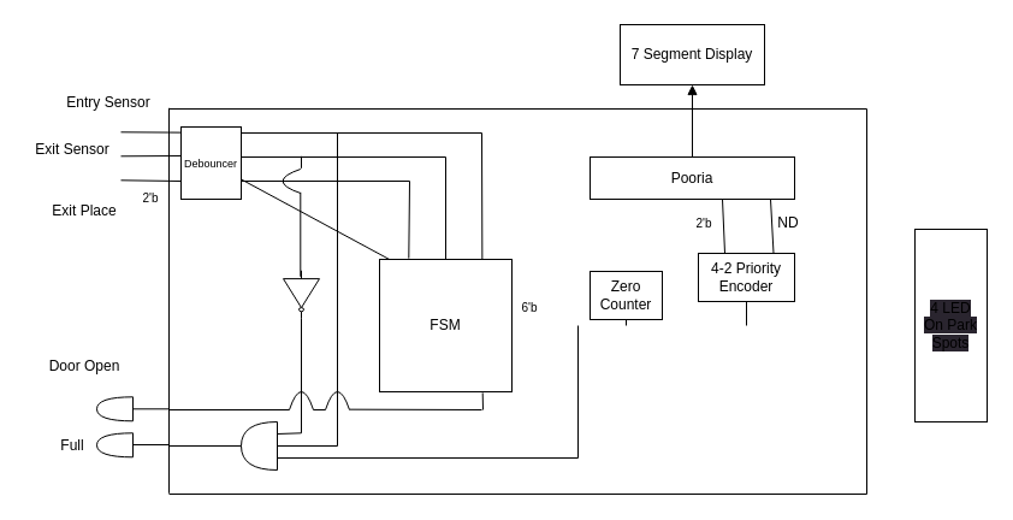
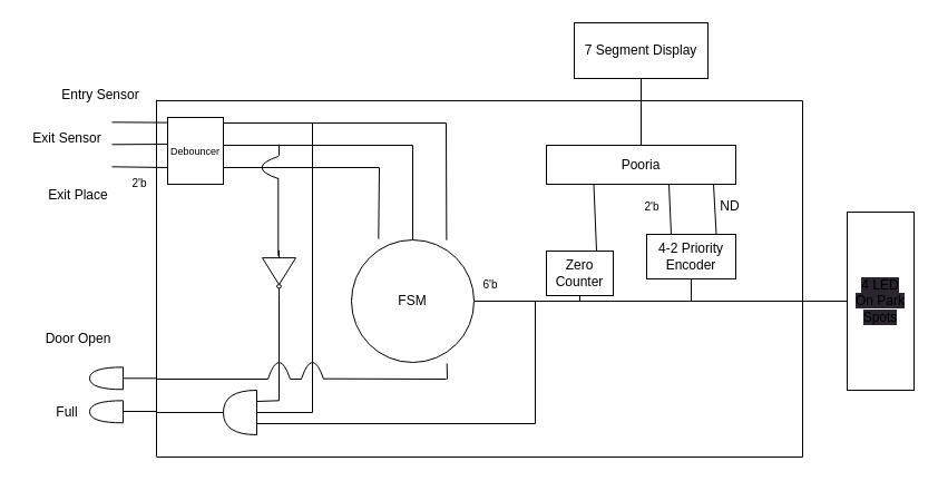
  <mxCell id="0" />
  <mxCell id="1" parent="0" />
  <mxCell id="2" value="" style="endArrow=none;html=1;" parent="1" edge="1"><mxGeometry width="50" height="50" relative="1" as="geometry"><mxPoint x="140" y="409.31" as="sourcePoint" /><mxPoint x="140" y="89.31" as="targetPoint" /></mxGeometry></mxCell>
  <mxCell id="3" value="" style="endArrow=none;html=1;" parent="1" edge="1"><mxGeometry width="50" height="50" relative="1" as="geometry"><mxPoint x="720" y="410" as="sourcePoint" /><mxPoint x="720" y="90" as="targetPoint" /></mxGeometry></mxCell>
  <mxCell id="4" value="" style="endArrow=none;html=1;" parent="1" edge="1"><mxGeometry width="50" height="50" relative="1" as="geometry"><mxPoint x="140" y="410" as="sourcePoint" /><mxPoint x="720" y="410" as="targetPoint" /></mxGeometry></mxCell>
  <mxCell id="5" value="" style="endArrow=none;html=1;" parent="1" edge="1"><mxGeometry width="50" height="50" relative="1" as="geometry"><mxPoint x="140" y="90" as="sourcePoint" /><mxPoint x="720" y="90" as="targetPoint" /></mxGeometry></mxCell>
  <mxCell id="6" value="" style="endArrow=none;html=1;entryX=0.001;entryY=0.077;entryDx=0;entryDy=0;entryPerimeter=0;" parent="1" edge="1" target="59"><mxGeometry width="50" height="50" relative="1" as="geometry"><mxPoint x="100" y="109.31" as="sourcePoint" /><mxPoint x="140" y="109.31" as="targetPoint" /></mxGeometry></mxCell>
  <mxCell id="7" value="" style="endArrow=none;html=1;" parent="1" edge="1"><mxGeometry width="50" height="50" relative="1" as="geometry"><mxPoint x="100" y="129.31" as="sourcePoint" /><mxPoint x="150" y="129" as="targetPoint" /></mxGeometry></mxCell>
  <mxCell id="8" value="" style="endArrow=none;html=1;entryX=0;entryY=0.75;entryDx=0;entryDy=0;" parent="1" edge="1" target="59"><mxGeometry width="50" height="50" relative="1" as="geometry"><mxPoint x="100" y="149.31" as="sourcePoint" /><mxPoint x="140" y="149.31" as="targetPoint" /></mxGeometry></mxCell>
  <mxCell id="9" value="Entry Sensor" style="text;html=1;strokeColor=none;fillColor=none;align=center;verticalAlign=middle;whiteSpace=wrap;rounded=0;" parent="1" vertex="1"><mxGeometry x="50" y="70" width="80" height="30" as="geometry" /></mxCell>
  <mxCell id="10" value="Exit Sensor" style="text;html=1;strokeColor=none;fillColor=none;align=center;verticalAlign=middle;whiteSpace=wrap;rounded=0;" parent="1" vertex="1"><mxGeometry x="20" y="109.31" width="80" height="30" as="geometry" /></mxCell>
  <mxCell id="11" value="Exit Place" style="text;html=1;strokeColor=none;fillColor=none;align=center;verticalAlign=middle;whiteSpace=wrap;rounded=0;" parent="1" vertex="1"><mxGeometry x="30" y="160" width="80" height="30" as="geometry" /></mxCell>
  <mxCell id="12" value="&lt;font style=&quot;font-size: 10px;&quot;&gt;2'b&lt;/font&gt;" style="text;html=1;strokeColor=none;fillColor=none;align=center;verticalAlign=middle;whiteSpace=wrap;rounded=0;" parent="1" vertex="1"><mxGeometry x="110" y="149.31" width="30" height="30" as="geometry" /></mxCell>
  <mxCell id="13" value="" style="endArrow=none;html=1;fontSize=12;" parent="1" edge="1"><mxGeometry width="50" height="50" relative="1" as="geometry"><mxPoint x="200" y="150" as="sourcePoint" /><mxPoint x="340" y="150" as="targetPoint" /></mxGeometry></mxCell>
  <mxCell id="14" value="" style="endArrow=none;html=1;fontSize=12;" parent="1" edge="1"><mxGeometry width="50" height="50" relative="1" as="geometry"><mxPoint x="200" y="130" as="sourcePoint" /><mxPoint x="370" y="130" as="targetPoint" /></mxGeometry></mxCell>
  <mxCell id="15" value="" style="endArrow=none;html=1;fontSize=12;" parent="1" edge="1"><mxGeometry width="50" height="50" relative="1" as="geometry"><mxPoint x="200" y="110" as="sourcePoint" /><mxPoint x="400" y="110" as="targetPoint" /></mxGeometry></mxCell>
  <mxCell id="16" value="" style="endArrow=none;html=1;fontSize=12;exitX=0.221;exitY=-0.008;exitDx=0;exitDy=0;exitPerimeter=0;" parent="1" source="49" edge="1"><mxGeometry width="50" height="50" relative="1" as="geometry"><mxPoint x="340" y="210" as="sourcePoint" /><mxPoint x="340" y="150" as="targetPoint" /></mxGeometry></mxCell>
  <mxCell id="17" value="" style="endArrow=none;html=1;fontSize=12;exitX=0.5;exitY=0;exitDx=0;exitDy=0;" parent="1" source="49" edge="1"><mxGeometry width="50" height="50" relative="1" as="geometry"><mxPoint x="370" y="170" as="sourcePoint" /><mxPoint x="370" y="130" as="targetPoint" /></mxGeometry></mxCell>
  <mxCell id="18" value="" style="shape=or;whiteSpace=wrap;html=1;fontSize=12;rotation=-180;" parent="1" vertex="1"><mxGeometry x="80" y="329.31" width="30" height="20" as="geometry" /></mxCell>
  <mxCell id="19" value="" style="shape=or;whiteSpace=wrap;html=1;fontSize=12;rotation=-180;" parent="1" vertex="1"><mxGeometry x="80" y="359.31" width="30" height="20" as="geometry" /></mxCell>
  <mxCell id="20" value="Door Open" style="text;html=1;strokeColor=none;fillColor=none;align=center;verticalAlign=middle;whiteSpace=wrap;rounded=0;fontSize=12;" parent="1" vertex="1"><mxGeometry x="30" y="289.31" width="80" height="30" as="geometry" /></mxCell>
  <mxCell id="21" value="Full" style="text;html=1;strokeColor=none;fillColor=none;align=center;verticalAlign=middle;whiteSpace=wrap;rounded=0;fontSize=12;" parent="1" vertex="1"><mxGeometry x="20" y="355" width="80" height="30" as="geometry" /></mxCell>
  <mxCell id="22" value="" style="endArrow=none;html=1;fontSize=12;exitX=0;exitY=0.5;exitDx=0;exitDy=0;exitPerimeter=0;" parent="1" source="18" edge="1"><mxGeometry width="50" height="50" relative="1" as="geometry"><mxPoint x="340" y="309.31" as="sourcePoint" /><mxPoint x="140" y="339.31" as="targetPoint" /></mxGeometry></mxCell>
  <mxCell id="23" value="" style="endArrow=none;html=1;fontSize=12;exitX=0;exitY=0.5;exitDx=0;exitDy=0;exitPerimeter=0;" parent="1" edge="1"><mxGeometry width="50" height="50" relative="1" as="geometry"><mxPoint x="110" y="369.02" as="sourcePoint" /><mxPoint x="140" y="369.02" as="targetPoint" /></mxGeometry></mxCell>
  <mxCell id="24" value="" style="shape=or;whiteSpace=wrap;html=1;fontSize=12;rotation=-180;" parent="1" vertex="1"><mxGeometry x="200" y="350" width="30" height="40" as="geometry" /></mxCell>
  <mxCell id="25" value="" style="endArrow=none;html=1;fontSize=12;" parent="1" edge="1"><mxGeometry width="50" height="50" relative="1" as="geometry"><mxPoint x="140" y="370" as="sourcePoint" /><mxPoint x="200" y="370" as="targetPoint" /></mxGeometry></mxCell>
  <mxCell id="26" value="" style="verticalLabelPosition=bottom;shadow=0;dashed=0;align=center;html=1;verticalAlign=top;shape=mxgraph.electrical.logic_gates.inverter_2;rotation=90;" parent="1" vertex="1"><mxGeometry x="230" y="229.31" width="40" height="30" as="geometry" /></mxCell>
  <mxCell id="27" value="" style="curved=1;endArrow=none;html=1;rounded=0;endFill=0;" parent="1" edge="1"><mxGeometry width="50" height="50" relative="1" as="geometry"><mxPoint x="249.31" y="160" as="sourcePoint" /><mxPoint x="249.31" y="140" as="targetPoint" /><Array as="points"><mxPoint x="220" y="150" /></Array></mxGeometry></mxCell>
  <mxCell id="28" value="" style="endArrow=none;html=1;rounded=0;" parent="1" edge="1"><mxGeometry width="50" height="50" relative="1" as="geometry"><mxPoint x="249.31" y="229.31" as="sourcePoint" /><mxPoint x="249.31" y="159.31" as="targetPoint" /></mxGeometry></mxCell>
  <mxCell id="29" value="" style="endArrow=none;html=1;rounded=0;" parent="1" edge="1"><mxGeometry width="50" height="50" relative="1" as="geometry"><mxPoint x="250" y="139.31" as="sourcePoint" /><mxPoint x="250" y="129.31" as="targetPoint" /></mxGeometry></mxCell>
  <mxCell id="30" value="" style="endArrow=none;html=1;rounded=0;entryX=1;entryY=0.5;entryDx=0;entryDy=0;entryPerimeter=0;" parent="1" target="26" edge="1"><mxGeometry width="50" height="50" relative="1" as="geometry"><mxPoint x="250" y="359.31" as="sourcePoint" /><mxPoint x="460" y="209.31" as="targetPoint" /></mxGeometry></mxCell>
  <mxCell id="31" value="" style="endArrow=none;html=1;rounded=0;exitX=0;exitY=0.75;exitDx=0;exitDy=0;exitPerimeter=0;" parent="1" source="24" edge="1"><mxGeometry width="50" height="50" relative="1" as="geometry"><mxPoint x="240" y="359.31" as="sourcePoint" /><mxPoint x="250" y="359.31" as="targetPoint" /></mxGeometry></mxCell>
  <mxCell id="32" value="" style="endArrow=none;html=1;rounded=0;" parent="1" edge="1"><mxGeometry width="50" height="50" relative="1" as="geometry"><mxPoint x="280" y="370" as="sourcePoint" /><mxPoint x="280" y="110" as="targetPoint" /></mxGeometry></mxCell>
  <mxCell id="33" value="" style="endArrow=none;html=1;rounded=0;exitX=0;exitY=0.5;exitDx=0;exitDy=0;exitPerimeter=0;" parent="1" source="24" edge="1"><mxGeometry width="50" height="50" relative="1" as="geometry"><mxPoint x="400" y="260" as="sourcePoint" /><mxPoint x="280" y="370" as="targetPoint" /></mxGeometry></mxCell>
  <mxCell id="34" value="&lt;span style=&quot;background-color: rgb(42, 37, 47);&quot;&gt;4 LED&lt;/span&gt;&lt;br style=&quot;background-color: rgb(42, 37, 47);&quot;&gt;&lt;span style=&quot;background-color: rgb(42, 37, 47);&quot;&gt;On Park Spots&lt;/span&gt;" style="rounded=0;whiteSpace=wrap;html=1;rotation=0;" parent="1" vertex="1"><mxGeometry x="760" y="190" width="60" height="160" as="geometry" /></mxCell>
- <mxCell id="35" value="" style="endArrow=none;html=1;rounded=0;exitX=1;exitY=0.5;exitDx=0;exitDy=0;" parent="1" source="49" target="59" edge="1"><mxGeometry width="50" height="50" relative="1" as="geometry"><mxPoint x="460" y="250" as="sourcePoint" /><mxPoint x="680" y="220" as="targetPoint" /></mxGeometry></mxCell>
+ <mxCell id="35" value="" style="endArrow=none;html=1;rounded=0;entryX=0;entryY=0.5;entryDx=0;entryDy=0;exitX=1;exitY=0.5;exitDx=0;exitDy=0;" parent="1" source="49" target="34" edge="1"><mxGeometry width="50" height="50" relative="1" as="geometry"><mxPoint x="460" y="250" as="sourcePoint" /><mxPoint x="680" y="220" as="targetPoint" /></mxGeometry></mxCell>
  <mxCell id="36" value="&lt;font style=&quot;font-size: 10px;&quot;&gt;6'b&lt;/font&gt;" style="text;html=1;strokeColor=none;fillColor=none;align=center;verticalAlign=middle;whiteSpace=wrap;rounded=0;" parent="1" vertex="1"><mxGeometry x="425" y="240" width="30" height="30" as="geometry" /></mxCell>
  <mxCell id="37" value="" style="endArrow=none;html=1;rounded=0;" parent="1" edge="1"><mxGeometry width="50" height="50" relative="1" as="geometry"><mxPoint x="480" y="380" as="sourcePoint" /><mxPoint x="480" y="270" as="targetPoint" /></mxGeometry></mxCell>
  <mxCell id="38" value="" style="endArrow=none;html=1;rounded=0;exitX=0;exitY=0.25;exitDx=0;exitDy=0;exitPerimeter=0;" parent="1" source="24" edge="1"><mxGeometry width="50" height="50" relative="1" as="geometry"><mxPoint x="390" y="270" as="sourcePoint" /><mxPoint x="480" y="380" as="targetPoint" /></mxGeometry></mxCell>
  <mxCell id="39" value="" style="endArrow=none;html=1;rounded=0;" parent="1" edge="1"><mxGeometry width="50" height="50" relative="1" as="geometry"><mxPoint x="140" y="340" as="sourcePoint" /><mxPoint x="240" y="340" as="targetPoint" /></mxGeometry></mxCell>
  <mxCell id="40" value="" style="curved=1;endArrow=none;html=1;rounded=0;endFill=0;" parent="1" edge="1"><mxGeometry width="50" height="50" relative="1" as="geometry"><mxPoint x="240" y="340" as="sourcePoint" /><mxPoint x="260" y="340" as="targetPoint" /><Array as="points"><mxPoint x="250" y="310" /></Array></mxGeometry></mxCell>
  <mxCell id="41" value="" style="curved=1;endArrow=none;html=1;rounded=0;endFill=0;" parent="1" edge="1"><mxGeometry width="50" height="50" relative="1" as="geometry"><mxPoint x="270" y="340" as="sourcePoint" /><mxPoint x="290" y="340" as="targetPoint" /><Array as="points"><mxPoint x="280" y="310" /></Array></mxGeometry></mxCell>
  <mxCell id="42" value="" style="endArrow=none;html=1;rounded=0;" parent="1" edge="1"><mxGeometry width="50" height="50" relative="1" as="geometry"><mxPoint x="260" y="340" as="sourcePoint" /><mxPoint x="270" y="340" as="targetPoint" /></mxGeometry></mxCell>
  <mxCell id="43" value="" style="endArrow=none;html=1;rounded=0;" parent="1" edge="1"><mxGeometry width="50" height="50" relative="1" as="geometry"><mxPoint x="290" y="339.66" as="sourcePoint" /><mxPoint x="400" y="340" as="targetPoint" /></mxGeometry></mxCell>
  <mxCell id="44" value="Zero&lt;div&gt;Counter&lt;/div&gt;" style="rounded=0;whiteSpace=wrap;html=1;" parent="1" vertex="1"><mxGeometry x="490" y="225" width="60" height="40" as="geometry" /></mxCell>
  <mxCell id="45" value="" style="endArrow=none;html=1;rounded=0;entryX=0.5;entryY=1;entryDx=0;entryDy=0;" parent="1" target="44" edge="1"><mxGeometry width="50" height="50" relative="1" as="geometry"><mxPoint x="520" y="270" as="sourcePoint" /><mxPoint x="480" y="240" as="targetPoint" /></mxGeometry></mxCell>
  <mxCell id="46" value="4-2 Priority&lt;div&gt;Encoder&lt;/div&gt;" style="rounded=0;whiteSpace=wrap;html=1;" parent="1" vertex="1"><mxGeometry x="580" y="210" width="80" height="40" as="geometry" /></mxCell>
  <mxCell id="47" value="" style="endArrow=none;html=1;rounded=0;entryX=0.5;entryY=1;entryDx=0;entryDy=0;" parent="1" target="46" edge="1"><mxGeometry width="50" height="50" relative="1" as="geometry"><mxPoint x="620" y="270" as="sourcePoint" /><mxPoint x="460" y="240" as="targetPoint" /></mxGeometry></mxCell>
  <mxCell id="48" value="Pooria" style="rounded=0;whiteSpace=wrap;html=1;" parent="1" vertex="1"><mxGeometry x="490" y="130" width="170" height="35" as="geometry" /></mxCell>
- <mxCell id="49" value="FSM" style="whiteSpace=wrap;html=1;aspect=fixed;" parent="1" vertex="1"><mxGeometry x="315" y="215" width="110" height="110" as="geometry" /></mxCell>
+ <mxCell id="49" value="FSM" style="ellipse;whiteSpace=wrap;html=1;aspect=fixed;" parent="1" vertex="1"><mxGeometry x="315" y="215" width="110" height="110" as="geometry" /></mxCell>
  <mxCell id="50" value="" style="endArrow=none;html=1;rounded=0;exitX=0.776;exitY=0.002;exitDx=0;exitDy=0;exitPerimeter=0;" parent="1" source="49" edge="1"><mxGeometry width="50" height="50" relative="1" as="geometry"><mxPoint x="400" y="190" as="sourcePoint" /><mxPoint x="400" y="110" as="targetPoint" /></mxGeometry></mxCell>
  <mxCell id="51" value="" style="endArrow=none;html=1;rounded=0;entryX=0.779;entryY=1.008;entryDx=0;entryDy=0;entryPerimeter=0;" parent="1" target="49" edge="1"><mxGeometry width="50" height="50" relative="1" as="geometry"><mxPoint x="401" y="340" as="sourcePoint" /><mxPoint x="470" y="220" as="targetPoint" /></mxGeometry></mxCell>
+ <mxCell id="52" value="" style="endArrow=none;html=1;rounded=0;exitX=0.75;exitY=0;exitDx=0;exitDy=0;entryX=0.25;entryY=1;entryDx=0;entryDy=0;" parent="1" source="44" target="48" edge="1"><mxGeometry width="50" height="50" relative="1" as="geometry"><mxPoint x="450" y="260" as="sourcePoint" /><mxPoint x="560" y="180" as="targetPoint" /></mxGeometry></mxCell>
  <mxCell id="53" value="" style="endArrow=none;html=1;rounded=0;exitX=0.5;exitY=0;exitDx=0;exitDy=0;entryX=0.75;entryY=1;entryDx=0;entryDy=0;" parent="1" edge="1"><mxGeometry width="50" height="50" relative="1" as="geometry"><mxPoint x="642.5" y="210" as="sourcePoint" /><mxPoint x="640" y="165" as="targetPoint" /></mxGeometry></mxCell>
  <mxCell id="54" value="" style="endArrow=none;html=1;rounded=0;exitX=0.5;exitY=0;exitDx=0;exitDy=0;entryX=0.75;entryY=1;entryDx=0;entryDy=0;" parent="1" edge="1"><mxGeometry width="50" height="50" relative="1" as="geometry"><mxPoint x="602" y="210" as="sourcePoint" /><mxPoint x="600" y="165" as="targetPoint" /></mxGeometry></mxCell>
  <mxCell id="55" value="ND" style="text;html=1;align=center;verticalAlign=middle;whiteSpace=wrap;rounded=0;" parent="1" vertex="1"><mxGeometry x="640" y="170" width="30" height="30" as="geometry" /></mxCell>
  <mxCell id="56" value="&lt;font style=&quot;font-size: 10px;&quot;&gt;2'b&lt;/font&gt;" style="text;html=1;strokeColor=none;fillColor=none;align=center;verticalAlign=middle;whiteSpace=wrap;rounded=0;" parent="1" vertex="1"><mxGeometry x="570" y="170" width="30" height="30" as="geometry" /></mxCell>
  <mxCell id="57" value="7 Segment Display" style="rounded=0;whiteSpace=wrap;html=1;" parent="1" vertex="1"><mxGeometry x="515" y="20" width="120" height="50" as="geometry" /></mxCell>
- <mxCell id="58" value="" style="endArrow=block;html=1;rounded=0;exitX=0.5;exitY=0;exitDx=0;exitDy=0;entryX=0.5;entryY=1;entryDx=0;entryDy=0;" parent="1" source="48" target="57" edge="1"><mxGeometry width="50" height="50" relative="1" as="geometry"><mxPoint x="500" y="120" as="sourcePoint" /><mxPoint x="550" y="70" as="targetPoint" /></mxGeometry></mxCell>
+ <mxCell id="58" value="" style="endArrow=none;html=1;rounded=0;exitX=0.5;exitY=0;exitDx=0;exitDy=0;entryX=0.5;entryY=1;entryDx=0;entryDy=0;" parent="1" source="48" target="57" edge="1"><mxGeometry width="50" height="50" relative="1" as="geometry"><mxPoint x="500" y="120" as="sourcePoint" /><mxPoint x="550" y="70" as="targetPoint" /></mxGeometry></mxCell>
  <mxCell id="59" value="&lt;font style=&quot;font-size: 9px;&quot;&gt;Debouncer&lt;/font&gt;" style="rounded=0;whiteSpace=wrap;html=1;" vertex="1" parent="1"><mxGeometry x="150" y="105" width="50" height="60" as="geometry" /></mxCell>
